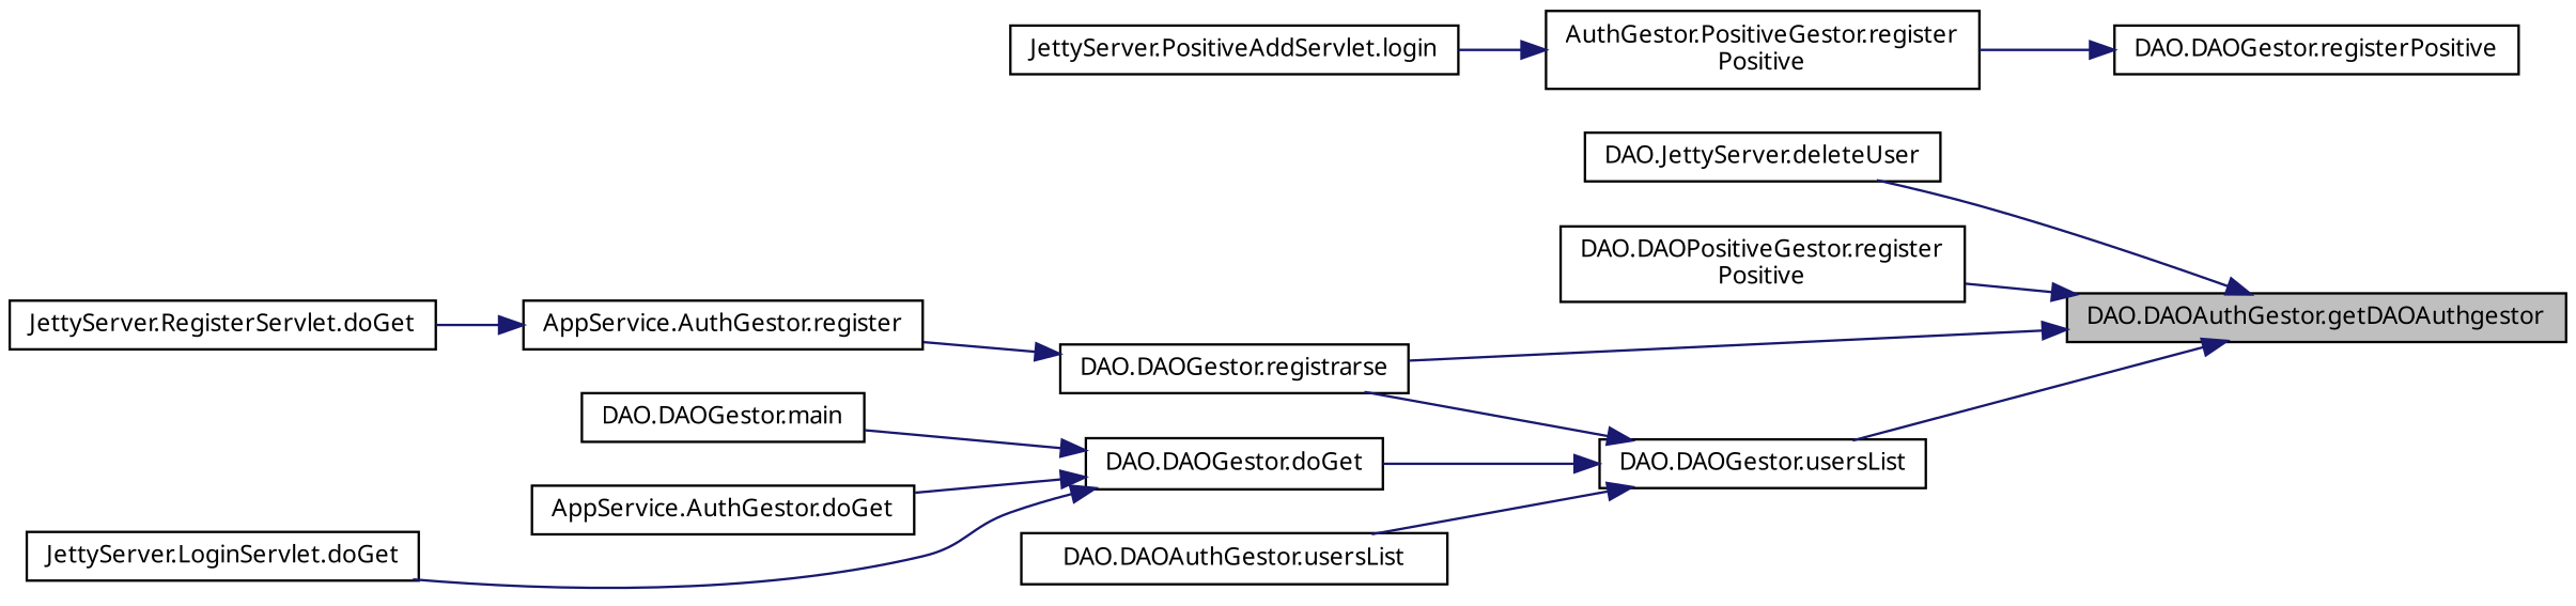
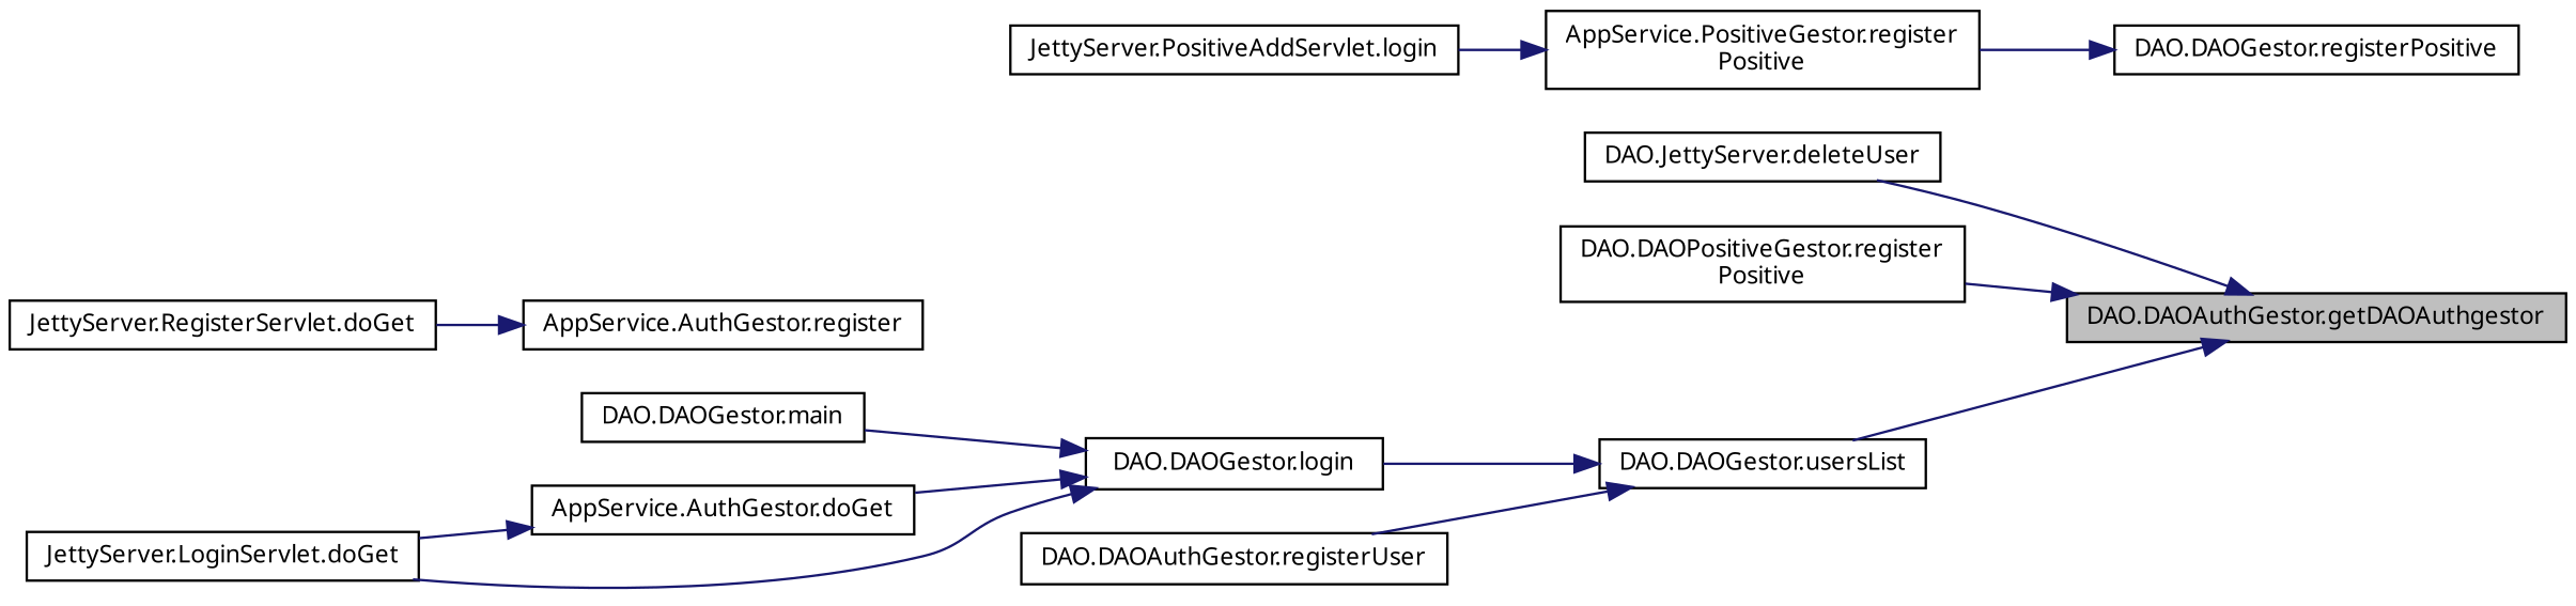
  digraph {
    fontname="Noto Sans"
    rankdir=RL
    node [color=black fillcolor=white fontname="Noto Sans" fontsize=10 shape=record style=filled]
    edge [color=midnightblue dir=back fontname="Noto Sans" fontsize=10 labelfontname=Helvetica labelfontsize=10 style=solid]
    n1 [fillcolor=grey75 fontcolor=black height=0.2 label="DAO.DAOAuthGestor.getDAOAuthgestor" width=0.4]
    n2 [height=0.2 label="DAO.JettyServer.deleteUser" width=0.4]
    n3 [height=0.2 label="DAO.DAOPositiveGestor.register\lPositive" width=0.4]
-   n4 [height=0.2 label="DAO.DAOGestor.registrarse" width=0.4]
    n5 [height=0.2 label="DAO.DAOGestor.usersList" width=0.4]
    n6 [height=0.2 label="AppService.AuthGestor.register" width=0.4]
-   n7 [height=0.2 label="DAO.DAOGestor.doGet" width=0.4]
-   n8 [height=0.2 label="DAO.DAOAuthGestor.usersList" width=0.4]
+   n7 [height=0.2 label="DAO.DAOGestor.login" width=0.4]
+   n8 [height=0.2 label="DAO.DAOAuthGestor.registerUser" width=0.4]
    n9 [height=0.2 label="DAO.DAOGestor.registerPositive" width=0.4]
-   n10 [height=0.2 label="AuthGestor.PositiveGestor.register\lPositive" width=0.4]
+   n10 [height=0.2 label="AppService.PositiveGestor.register\lPositive" width=0.4]
    n11 [height=0.2 label="JettyServer.PositiveAddServlet.login" width=0.4]
    n12 [height=0.2 label="JettyServer.RegisterServlet.doGet" width=0.4]
    n13 [height=0.2 label="DAO.DAOGestor.main" width=0.4]
    n14 [height=0.2 label="AppService.AuthGestor.doGet" width=0.4]
    n15 [height=0.2 label="JettyServer.LoginServlet.doGet" width=0.4]
    n1 -> n2
    n1 -> n3
-   n1 -> n4
    n1 -> n5
-   n4 -> n6
-   n5 -> n4
    n5 -> n7
    n5 -> n8
    n6 -> n12
    n7 -> n13
    n7 -> n14
    n7 -> n15
    n9 -> n10
    n10 -> n11
+   n14 -> n15
  }
